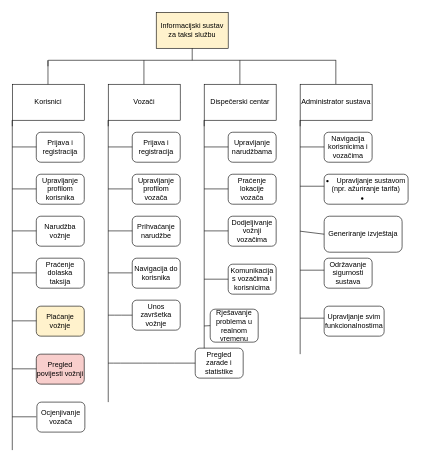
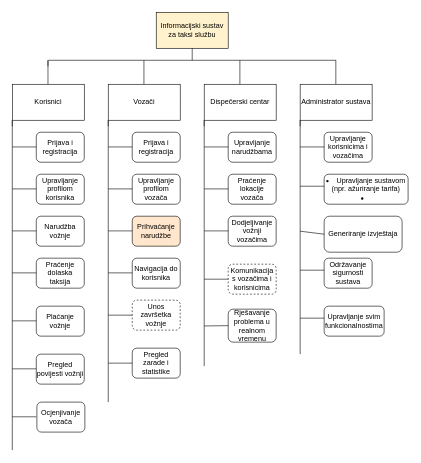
  <mxCell id="0" />
  <mxCell id="1" parent="0" />
  <mxCell id="2" value="Informacijski sustav za taksi službu" style="rounded=0;whiteSpace=wrap;html=1;fillColor=#fff2cc;" parent="1" vertex="1"><mxGeometry x="260" y="20" width="120" height="60" as="geometry" /></mxCell>
  <mxCell id="3" value="" style="endArrow=none;html=1;rounded=0;" parent="1" edge="1"><mxGeometry width="50" height="50" relative="1" as="geometry"><mxPoint x="80" y="100" as="sourcePoint" /><mxPoint x="560" y="100" as="targetPoint" /></mxGeometry></mxCell>
  <mxCell id="4" value="" style="endArrow=none;html=1;rounded=0;" parent="1" target="5" edge="1"><mxGeometry width="50" height="50" relative="1" as="geometry"><mxPoint x="250" y="170" as="sourcePoint" /><mxPoint x="250" y="110" as="targetPoint" /></mxGeometry></mxCell>
  <mxCell id="5" value="Vozači" style="rounded=0;whiteSpace=wrap;html=1;" parent="1" vertex="1"><mxGeometry x="180" y="140" width="120" height="60" as="geometry" /></mxCell>
  <mxCell id="6" value="" style="endArrow=none;html=1;rounded=0;" parent="1" edge="1"><mxGeometry width="50" height="50" relative="1" as="geometry"><mxPoint x="239.5" y="140" as="sourcePoint" /><mxPoint x="239.5" y="100" as="targetPoint" /></mxGeometry></mxCell>
  <mxCell id="7" value="Dispečerski centar" style="rounded=0;whiteSpace=wrap;html=1;" parent="1" vertex="1"><mxGeometry x="340" y="140" width="120" height="60" as="geometry" /></mxCell>
  <mxCell id="8" value="" style="endArrow=none;html=1;rounded=0;" parent="1" edge="1"><mxGeometry width="50" height="50" relative="1" as="geometry"><mxPoint x="399.5" y="140" as="sourcePoint" /><mxPoint x="399.5" y="100" as="targetPoint" /></mxGeometry></mxCell>
  <mxCell id="9" value="" style="endArrow=none;html=1;rounded=0;" parent="1" target="10" edge="1"><mxGeometry width="50" height="50" relative="1" as="geometry"><mxPoint x="99.5" y="170" as="sourcePoint" /><mxPoint x="99.5" y="110" as="targetPoint" /></mxGeometry></mxCell>
  <mxCell id="10" value="Korisnici" style="whiteSpace=wrap;html=1;" parent="1" vertex="1"><mxGeometry x="20" y="140" width="120" height="60" as="geometry" /></mxCell>
  <mxCell id="11" value="" style="endArrow=none;html=1;rounded=0;" parent="1" edge="1"><mxGeometry width="50" height="50" relative="1" as="geometry"><mxPoint x="79.5" y="140" as="sourcePoint" /><mxPoint x="79.5" y="110" as="targetPoint" /><Array as="points"><mxPoint x="79.5" y="100" /></Array></mxGeometry></mxCell>
  <mxCell id="12" value="" style="endArrow=none;html=1;rounded=0;" parent="1" edge="1"><mxGeometry width="50" height="50" relative="1" as="geometry"><mxPoint x="559.5" y="100" as="sourcePoint" /><mxPoint x="559.5" y="140" as="targetPoint" /></mxGeometry></mxCell>
  <mxCell id="13" value="Administrator sustava" style="rounded=0;whiteSpace=wrap;html=1;" parent="1" vertex="1"><mxGeometry x="500" y="140" width="120" height="60" as="geometry" /></mxCell>
  <mxCell id="14" value="" style="endArrow=none;html=1;rounded=0;entryX=0.5;entryY=1;entryDx=0;entryDy=0;" parent="1" target="2" edge="1"><mxGeometry width="50" height="50" relative="1" as="geometry"><mxPoint x="320" y="100" as="sourcePoint" /><mxPoint x="380" y="80" as="targetPoint" /></mxGeometry></mxCell>
  <mxCell id="15" value="" style="endArrow=none;html=1;rounded=0;" parent="1" edge="1"><mxGeometry width="50" height="50" relative="1" as="geometry"><mxPoint x="20" y="750" as="sourcePoint" /><mxPoint x="20" y="210" as="targetPoint" /><Array as="points"><mxPoint x="20" y="200" /></Array></mxGeometry></mxCell>
  <mxCell id="16" value="Upravljanje profilom korisnika" style="rounded=1;whiteSpace=wrap;html=1;" parent="1" vertex="1"><mxGeometry x="60" y="290" width="80" height="50" as="geometry" /></mxCell>
  <mxCell id="17" value="Narudžba vožnje" style="rounded=1;whiteSpace=wrap;html=1;" parent="1" vertex="1"><mxGeometry x="60" y="360" width="80" height="50" as="geometry" /></mxCell>
  <mxCell id="18" value="Praćenje dolaska taksija" style="rounded=1;whiteSpace=wrap;html=1;" parent="1" vertex="1"><mxGeometry x="60" y="430" width="80" height="50" as="geometry" /></mxCell>
  <mxCell id="19" value="" style="endArrow=none;html=1;rounded=0;" parent="1" edge="1"><mxGeometry width="50" height="50" relative="1" as="geometry"><mxPoint x="180" y="670" as="sourcePoint" /><mxPoint x="180" y="210" as="targetPoint" /><Array as="points"><mxPoint x="180" y="200" /></Array></mxGeometry></mxCell>
  <mxCell id="20" value="Upravljanje profilom vozača" style="rounded=1;whiteSpace=wrap;html=1;" parent="1" vertex="1"><mxGeometry x="220" y="290" width="80" height="50" as="geometry" /></mxCell>
- <mxCell id="21" value="Prihvaćanje narudžbe" style="rounded=1;whiteSpace=wrap;html=1;" parent="1" vertex="1"><mxGeometry x="220" y="360" width="80" height="50" as="geometry" /></mxCell>
+ <mxCell id="21" value="Prihvaćanje narudžbe" style="rounded=1;whiteSpace=wrap;html=1;fillColor=#ffe6cc;" parent="1" vertex="1"><mxGeometry x="220" y="360" width="80" height="50" as="geometry" /></mxCell>
  <mxCell id="22" value="Navigacija do korisnika" style="rounded=1;whiteSpace=wrap;html=1;" parent="1" vertex="1"><mxGeometry x="220" y="430" width="80" height="50" as="geometry" /></mxCell>
  <mxCell id="23" value="" style="endArrow=none;html=1;rounded=0;" parent="1" edge="1"><mxGeometry width="50" height="50" relative="1" as="geometry"><mxPoint x="340" y="610" as="sourcePoint" /><mxPoint x="340" y="210" as="targetPoint" /><Array as="points"><mxPoint x="340" y="200" /></Array></mxGeometry></mxCell>
  <mxCell id="24" value="Upravljanje narudžbama" style="rounded=1;whiteSpace=wrap;html=1;" parent="1" vertex="1"><mxGeometry x="380" y="220" width="80" height="50" as="geometry" /></mxCell>
  <mxCell id="25" value="" style="endArrow=none;html=1;rounded=0;" parent="1" edge="1"><mxGeometry width="50" height="50" relative="1" as="geometry"><mxPoint x="500" y="590" as="sourcePoint" /><mxPoint x="500" y="210" as="targetPoint" /><Array as="points"><mxPoint x="500" y="200" /></Array></mxGeometry></mxCell>
- <mxCell id="26" value="Navigacija korisnicima i vozačima" style="rounded=1;whiteSpace=wrap;html=1;" parent="1" vertex="1"><mxGeometry x="540" y="220" width="80" height="50" as="geometry" /></mxCell>
+ <mxCell id="26" value="Upravljanje korisnicima i vozačima" style="rounded=1;whiteSpace=wrap;html=1;" parent="1" vertex="1"><mxGeometry x="540" y="220" width="80" height="50" as="geometry" /></mxCell>
  <mxCell id="27" value="Prijava i registracija" style="rounded=1;whiteSpace=wrap;html=1;" parent="1" vertex="1"><mxGeometry x="60" y="220" width="80" height="50" as="geometry" /></mxCell>
  <mxCell id="28" value="Prijava i registracija" style="rounded=1;whiteSpace=wrap;html=1;" parent="1" vertex="1"><mxGeometry x="220" y="220" width="80" height="50" as="geometry" /></mxCell>
- <mxCell id="29" value="Plaćanje vožnje" style="rounded=1;whiteSpace=wrap;html=1;fillColor=#fff2cc;" parent="1" vertex="1"><mxGeometry x="60" y="510" width="80" height="50" as="geometry" /></mxCell>
+ <mxCell id="29" value="Plaćanje vožnje" style="rounded=1;whiteSpace=wrap;html=1;" parent="1" vertex="1"><mxGeometry x="60" y="510" width="80" height="50" as="geometry" /></mxCell>
  <mxCell id="30" value="" style="endArrow=none;html=1;rounded=0;" parent="1" edge="1"><mxGeometry width="50" height="50" relative="1" as="geometry"><mxPoint x="20" y="244.5" as="sourcePoint" /><mxPoint x="60" y="244.5" as="targetPoint" /></mxGeometry></mxCell>
  <mxCell id="31" value="" style="endArrow=none;html=1;rounded=0;" parent="1" edge="1"><mxGeometry width="50" height="50" relative="1" as="geometry"><mxPoint x="180" y="244.5" as="sourcePoint" /><mxPoint x="220" y="244.5" as="targetPoint" /></mxGeometry></mxCell>
  <mxCell id="32" value="" style="endArrow=none;html=1;rounded=0;" parent="1" edge="1"><mxGeometry width="50" height="50" relative="1" as="geometry"><mxPoint x="340" y="244.5" as="sourcePoint" /><mxPoint x="380" y="244.5" as="targetPoint" /></mxGeometry></mxCell>
  <mxCell id="33" value="" style="endArrow=none;html=1;rounded=0;" parent="1" edge="1"><mxGeometry width="50" height="50" relative="1" as="geometry"><mxPoint x="500" y="244.5" as="sourcePoint" /><mxPoint x="540" y="244.5" as="targetPoint" /></mxGeometry></mxCell>
  <mxCell id="34" value="" style="endArrow=none;html=1;rounded=0;" parent="1" edge="1"><mxGeometry width="50" height="50" relative="1" as="geometry"><mxPoint x="20" y="314.5" as="sourcePoint" /><mxPoint x="60" y="314.5" as="targetPoint" /></mxGeometry></mxCell>
  <mxCell id="35" value="" style="endArrow=none;html=1;rounded=0;" parent="1" edge="1"><mxGeometry width="50" height="50" relative="1" as="geometry"><mxPoint x="20" y="454.5" as="sourcePoint" /><mxPoint x="60" y="454.5" as="targetPoint" /></mxGeometry></mxCell>
  <mxCell id="36" value="" style="endArrow=none;html=1;rounded=0;" parent="1" edge="1"><mxGeometry width="50" height="50" relative="1" as="geometry"><mxPoint x="20" y="534.5" as="sourcePoint" /><mxPoint x="60" y="534.5" as="targetPoint" /></mxGeometry></mxCell>
  <mxCell id="37" value="" style="endArrow=none;html=1;rounded=0;" parent="1" edge="1"><mxGeometry width="50" height="50" relative="1" as="geometry"><mxPoint x="20" y="384.5" as="sourcePoint" /><mxPoint x="60" y="384.5" as="targetPoint" /></mxGeometry></mxCell>
  <mxCell id="38" value="" style="endArrow=none;html=1;rounded=0;" parent="1" edge="1"><mxGeometry width="50" height="50" relative="1" as="geometry"><mxPoint x="180" y="314.5" as="sourcePoint" /><mxPoint x="220" y="314.5" as="targetPoint" /></mxGeometry></mxCell>
  <mxCell id="39" value="" style="endArrow=none;html=1;rounded=0;" parent="1" edge="1"><mxGeometry width="50" height="50" relative="1" as="geometry"><mxPoint x="180" y="384.5" as="sourcePoint" /><mxPoint x="220" y="384.5" as="targetPoint" /></mxGeometry></mxCell>
  <mxCell id="40" value="" style="endArrow=none;html=1;rounded=0;" parent="1" edge="1"><mxGeometry width="50" height="50" relative="1" as="geometry"><mxPoint x="180" y="454.5" as="sourcePoint" /><mxPoint x="220" y="454.5" as="targetPoint" /></mxGeometry></mxCell>
- <mxCell id="41" value="Unos završetka vožnje" style="rounded=1;whiteSpace=wrap;html=1;" parent="1" vertex="1"><mxGeometry x="220" y="500" width="80" height="50" as="geometry" /></mxCell>
+ <mxCell id="41" value="Unos završetka vožnje" style="rounded=1;whiteSpace=wrap;html=1;dashed=1;" parent="1" vertex="1"><mxGeometry x="220" y="500" width="80" height="50" as="geometry" /></mxCell>
  <mxCell id="42" value="" style="endArrow=none;html=1;rounded=0;fontSize=12;startSize=8;endSize=8;curved=1;entryX=0;entryY=0.5;entryDx=0;entryDy=0;" parent="1" target="41" edge="1"><mxGeometry width="50" height="50" relative="1" as="geometry"><mxPoint x="180" y="525" as="sourcePoint" /><mxPoint x="210" y="380" as="targetPoint" /></mxGeometry></mxCell>
  <mxCell id="43" value="Praćenje lokacije vozača" style="rounded=1;whiteSpace=wrap;html=1;" parent="1" vertex="1"><mxGeometry x="380" y="290" width="80" height="50" as="geometry" /></mxCell>
  <mxCell id="44" value="Dodjeljivanje vožnji vozačima" style="rounded=1;whiteSpace=wrap;html=1;" parent="1" vertex="1"><mxGeometry x="380" y="360" width="80" height="50" as="geometry" /></mxCell>
  <mxCell id="45" value="" style="endArrow=none;html=1;rounded=0;" parent="1" edge="1"><mxGeometry width="50" height="50" relative="1" as="geometry"><mxPoint x="340" y="314.5" as="sourcePoint" /><mxPoint x="380" y="314.5" as="targetPoint" /></mxGeometry></mxCell>
  <mxCell id="46" value="" style="endArrow=none;html=1;rounded=0;" parent="1" edge="1"><mxGeometry width="50" height="50" relative="1" as="geometry"><mxPoint x="340" y="384.5" as="sourcePoint" /><mxPoint x="380" y="384.5" as="targetPoint" /></mxGeometry></mxCell>
  <mxCell id="47" value="&lt;li&gt;Upravljanje sustavom (npr. ažuriranje tarifa)&lt;/li&gt;&lt;li&gt;&lt;/li&gt;" style="rounded=1;whiteSpace=wrap;html=1;" parent="1" vertex="1"><mxGeometry x="540" y="290" width="140" height="50" as="geometry" /></mxCell>
  <mxCell id="48" value="Održavanje sigurnosti sustava" style="rounded=1;whiteSpace=wrap;html=1;" parent="1" vertex="1"><mxGeometry x="540" y="430" width="80" height="50" as="geometry" /></mxCell>
  <mxCell id="49" value="Generiranje izvještaja" style="rounded=1;whiteSpace=wrap;html=1;" parent="1" vertex="1"><mxGeometry x="540" y="360" width="130" height="60" as="geometry" /></mxCell>
- <mxCell id="50" value="Pregled povijesti vožnji" style="rounded=1;whiteSpace=wrap;html=1;fillColor=#f8cecc;" vertex="1" parent="1"><mxGeometry x="60" y="590" width="80" height="50" as="geometry" /></mxCell>
+ <mxCell id="50" value="Pregled povijesti vožnji" style="rounded=1;whiteSpace=wrap;html=1;" vertex="1" parent="1"><mxGeometry x="60" y="590" width="80" height="50" as="geometry" /></mxCell>
  <mxCell id="51" value="Ocjenjivanje vozača" style="rounded=1;whiteSpace=wrap;html=1;" vertex="1" parent="1"><mxGeometry x="61" y="670" width="80" height="50" as="geometry" /></mxCell>
  <mxCell id="52" value="" style="endArrow=none;html=1;rounded=0;" edge="1" parent="1"><mxGeometry width="50" height="50" relative="1" as="geometry"><mxPoint x="20" y="614.5" as="sourcePoint" /><mxPoint x="60" y="614.5" as="targetPoint" /></mxGeometry></mxCell>
  <mxCell id="53" value="" style="endArrow=none;html=1;rounded=0;" edge="1" parent="1"><mxGeometry width="50" height="50" relative="1" as="geometry"><mxPoint x="20" y="694.5" as="sourcePoint" /><mxPoint x="60" y="694.5" as="targetPoint" /></mxGeometry></mxCell>
- <mxCell id="54" value="Pregled zarade i statistike" style="rounded=1;whiteSpace=wrap;html=1;" vertex="1" parent="1"><mxGeometry x="325" y="580" width="80" height="50" as="geometry" /></mxCell>
+ <mxCell id="54" value="Pregled zarade i statistike" style="rounded=1;whiteSpace=wrap;html=1;" vertex="1" parent="1"><mxGeometry x="220" y="580" width="80" height="50" as="geometry" /></mxCell>
  <mxCell id="55" value="" style="endArrow=none;html=1;rounded=0;fontSize=12;startSize=8;endSize=8;curved=1;entryX=0;entryY=0.5;entryDx=0;entryDy=0;" edge="1" parent="1" target="54"><mxGeometry width="50" height="50" relative="1" as="geometry"><mxPoint x="180" y="605" as="sourcePoint" /><mxPoint x="230" y="535" as="targetPoint" /></mxGeometry></mxCell>
- <mxCell id="56" value="Komunikacija s vozačima i korisnicima" style="rounded=1;whiteSpace=wrap;html=1;" vertex="1" parent="1"><mxGeometry x="380" y="440" width="80" height="50" as="geometry" /></mxCell>
- <mxCell id="57" value="Rješavanje problema u realnom vremenu" style="rounded=1;whiteSpace=wrap;html=1;" vertex="1" parent="1"><mxGeometry x="350" y="515" width="80" height="55" as="geometry" /></mxCell>
+ <mxCell id="56" value="Komunikacija s vozačima i korisnicima" style="rounded=1;whiteSpace=wrap;html=1;dashed=1;" vertex="1" parent="1"><mxGeometry x="380" y="440" width="80" height="50" as="geometry" /></mxCell>
+ <mxCell id="57" value="Rješavanje problema u realnom vremenu" style="rounded=1;whiteSpace=wrap;html=1;" vertex="1" parent="1"><mxGeometry x="380" y="515" width="80" height="55" as="geometry" /></mxCell>
  <mxCell id="58" value="" style="endArrow=none;html=1;rounded=0;entryX=0;entryY=0.5;entryDx=0;entryDy=0;" edge="1" parent="1" target="56"><mxGeometry width="50" height="50" relative="1" as="geometry"><mxPoint x="340" y="465" as="sourcePoint" /><mxPoint x="400" y="490" as="targetPoint" /></mxGeometry></mxCell>
  <mxCell id="59" value="" style="endArrow=none;html=1;rounded=0;entryX=0;entryY=0.5;entryDx=0;entryDy=0;" edge="1" parent="1" target="57"><mxGeometry width="50" height="50" relative="1" as="geometry"><mxPoint x="340" y="543" as="sourcePoint" /><mxPoint x="390" y="560" as="targetPoint" /></mxGeometry></mxCell>
  <mxCell id="60" value="Upravljanje svim funkcionalnostima" style="rounded=1;whiteSpace=wrap;html=1;" vertex="1" parent="1"><mxGeometry x="540" y="510" width="100" height="50" as="geometry" /></mxCell>
  <mxCell id="61" value="" style="endArrow=none;html=1;rounded=0;" edge="1" parent="1"><mxGeometry width="50" height="50" relative="1" as="geometry"><mxPoint x="500" y="310" as="sourcePoint" /><mxPoint x="540" y="310" as="targetPoint" /></mxGeometry></mxCell>
  <mxCell id="62" value="" style="endArrow=none;html=1;rounded=0;entryX=0;entryY=0.5;entryDx=0;entryDy=0;" edge="1" parent="1" target="49"><mxGeometry width="50" height="50" relative="1" as="geometry"><mxPoint x="500" y="385" as="sourcePoint" /><mxPoint x="530" y="380" as="targetPoint" /></mxGeometry></mxCell>
  <mxCell id="63" value="" style="endArrow=none;html=1;rounded=0;" edge="1" parent="1"><mxGeometry width="50" height="50" relative="1" as="geometry"><mxPoint x="500" y="450" as="sourcePoint" /><mxPoint x="540" y="450" as="targetPoint" /></mxGeometry></mxCell>
  <mxCell id="64" value="" style="endArrow=none;html=1;rounded=0;" edge="1" parent="1"><mxGeometry width="50" height="50" relative="1" as="geometry"><mxPoint x="500" y="530" as="sourcePoint" /><mxPoint x="540" y="530" as="targetPoint" /></mxGeometry></mxCell>
